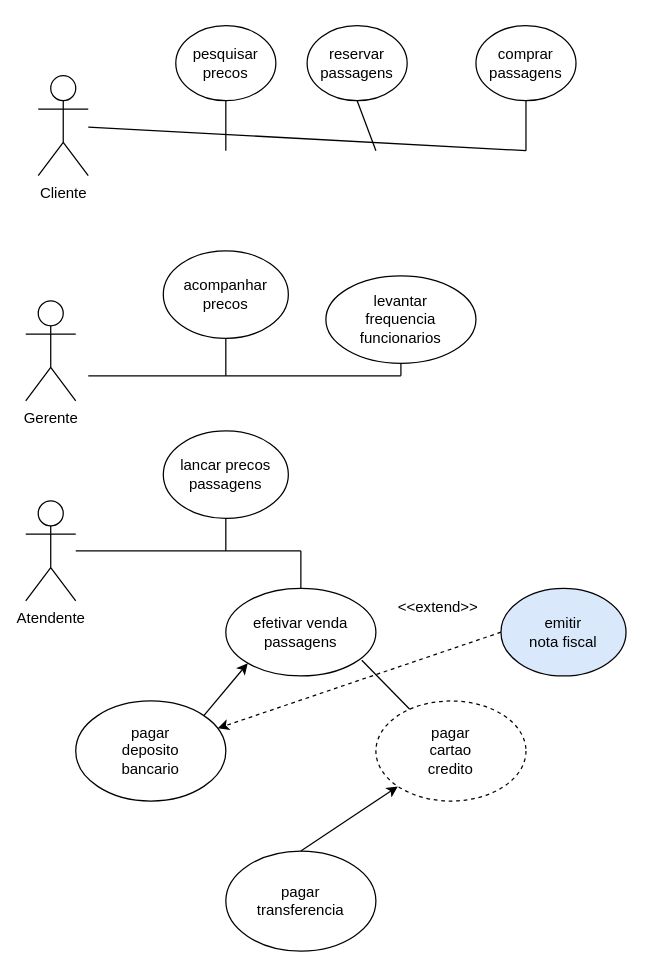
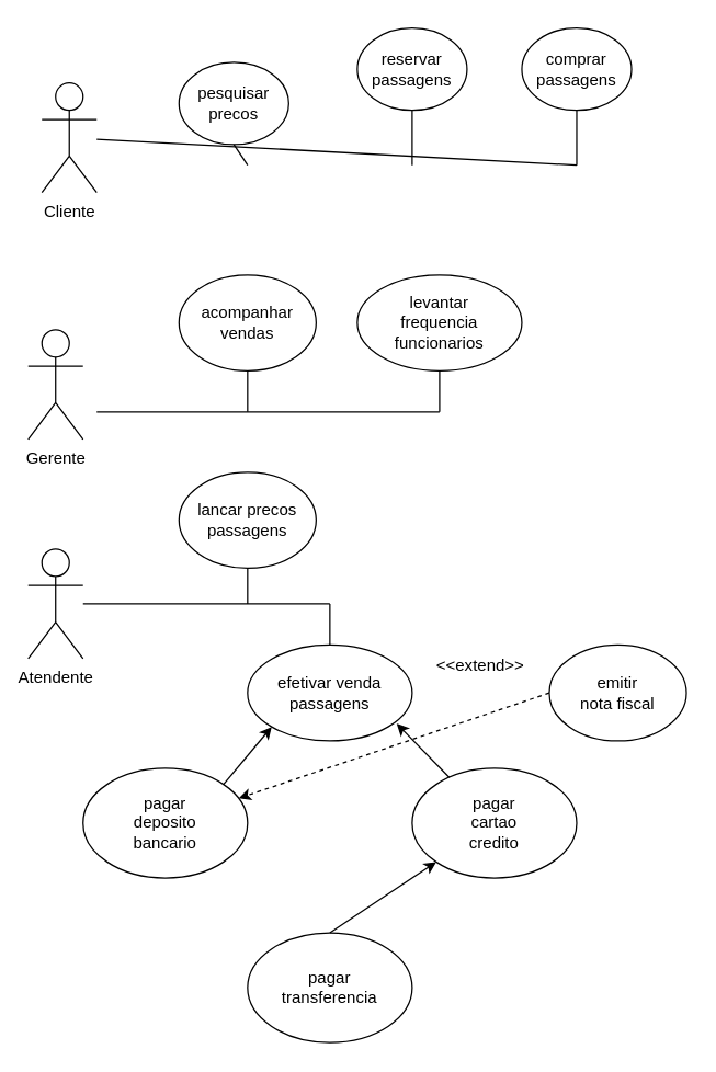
  <mxCell id="0" />
  <mxCell id="1" parent="0" />
  <mxCell id="2" value="Cliente" style="shape=umlActor;verticalLabelPosition=bottom;verticalAlign=top;html=1;outlineConnect=0;" vertex="1" parent="1"><mxGeometry x="30" y="60" width="40" height="80" as="geometry" /></mxCell>
- <mxCell id="3" value="&lt;div&gt;pesquisar&lt;/div&gt;&lt;div&gt;precos&lt;br&gt;&lt;/div&gt;" style="ellipse;whiteSpace=wrap;html=1;" vertex="1" parent="1"><mxGeometry x="140" y="20" width="80" height="60" as="geometry" /></mxCell>
- <mxCell id="4" value="&lt;div&gt;reservar&lt;/div&gt;&lt;div&gt;passagens&lt;br&gt;&lt;/div&gt;" style="ellipse;whiteSpace=wrap;html=1;" vertex="1" parent="1"><mxGeometry x="245" y="20" width="80" height="60" as="geometry" /></mxCell>
+ <mxCell id="3" value="&lt;div&gt;pesquisar&lt;/div&gt;&lt;div&gt;precos&lt;br&gt;&lt;/div&gt;" style="ellipse;whiteSpace=wrap;html=1;" vertex="1" parent="1"><mxGeometry x="130" y="45" width="80" height="60" as="geometry" /></mxCell>
+ <mxCell id="4" value="&lt;div&gt;reservar&lt;/div&gt;&lt;div&gt;passagens&lt;br&gt;&lt;/div&gt;" style="ellipse;whiteSpace=wrap;html=1;" vertex="1" parent="1"><mxGeometry x="260" y="20" width="80" height="60" as="geometry" /></mxCell>
  <mxCell id="5" value="comprar passagens" style="ellipse;whiteSpace=wrap;html=1;" vertex="1" parent="1"><mxGeometry x="380" y="20" width="80" height="60" as="geometry" /></mxCell>
  <mxCell id="6" value="" style="endArrow=none;html=1;rounded=0;" edge="1" parent="1" source="2"><mxGeometry width="50" height="50" relative="1" as="geometry"><mxPoint x="260" y="150" as="sourcePoint" /><mxPoint x="420" y="120" as="targetPoint" /></mxGeometry></mxCell>
  <mxCell id="7" value="" style="endArrow=none;html=1;rounded=0;entryX=0.5;entryY=1;entryDx=0;entryDy=0;" edge="1" parent="1" target="3"><mxGeometry width="50" height="50" relative="1" as="geometry"><mxPoint x="180" y="120" as="sourcePoint" /><mxPoint x="310" y="100" as="targetPoint" /></mxGeometry></mxCell>
  <mxCell id="8" value="" style="endArrow=none;html=1;rounded=0;entryX=0.5;entryY=1;entryDx=0;entryDy=0;" edge="1" parent="1" target="5"><mxGeometry width="50" height="50" relative="1" as="geometry"><mxPoint x="420" y="120" as="sourcePoint" /><mxPoint x="310" y="100" as="targetPoint" /></mxGeometry></mxCell>
  <mxCell id="9" value="" style="endArrow=none;html=1;rounded=0;entryX=0.5;entryY=1;entryDx=0;entryDy=0;" edge="1" parent="1" target="4"><mxGeometry width="50" height="50" relative="1" as="geometry"><mxPoint x="300" y="120" as="sourcePoint" /><mxPoint x="310" y="100" as="targetPoint" /></mxGeometry></mxCell>
  <mxCell id="10" value="Gerente" style="shape=umlActor;verticalLabelPosition=bottom;verticalAlign=top;html=1;outlineConnect=0;" vertex="1" parent="1"><mxGeometry x="20" y="240" width="40" height="80" as="geometry" /></mxCell>
- <mxCell id="11" value="&lt;div&gt;acompanhar&lt;/div&gt;&lt;div&gt;precos&lt;br&gt;&lt;/div&gt;" style="ellipse;whiteSpace=wrap;html=1;" vertex="1" parent="1"><mxGeometry x="130" y="200" width="100" height="70" as="geometry" /></mxCell>
- <mxCell id="12" value="&lt;div&gt;levantar&lt;/div&gt;&lt;div&gt;frequencia&lt;/div&gt;&lt;div&gt;funcionarios&lt;br&gt;&lt;/div&gt;" style="ellipse;whiteSpace=wrap;html=1;" vertex="1" parent="1"><mxGeometry x="260" y="220" width="120" height="70" as="geometry" /></mxCell>
+ <mxCell id="11" value="&lt;div&gt;acompanhar&lt;/div&gt;&lt;div&gt;vendas&lt;br&gt;&lt;/div&gt;" style="ellipse;whiteSpace=wrap;html=1;" vertex="1" parent="1"><mxGeometry x="130" y="200" width="100" height="70" as="geometry" /></mxCell>
+ <mxCell id="12" value="&lt;div&gt;levantar&lt;/div&gt;&lt;div&gt;frequencia&lt;/div&gt;&lt;div&gt;funcionarios&lt;br&gt;&lt;/div&gt;" style="ellipse;whiteSpace=wrap;html=1;" vertex="1" parent="1"><mxGeometry x="260" y="200" width="120" height="70" as="geometry" /></mxCell>
  <mxCell id="13" value="" style="endArrow=none;html=1;rounded=0;" edge="1" parent="1"><mxGeometry width="50" height="50" relative="1" as="geometry"><mxPoint x="70" y="300" as="sourcePoint" /><mxPoint x="320" y="300" as="targetPoint" /></mxGeometry></mxCell>
  <mxCell id="14" value="" style="endArrow=none;html=1;rounded=0;entryX=0.5;entryY=1;entryDx=0;entryDy=0;" edge="1" parent="1" target="11"><mxGeometry width="50" height="50" relative="1" as="geometry"><mxPoint x="180" y="300" as="sourcePoint" /><mxPoint x="240" y="200" as="targetPoint" /></mxGeometry></mxCell>
  <mxCell id="15" value="" style="endArrow=none;html=1;rounded=0;entryX=0.5;entryY=1;entryDx=0;entryDy=0;" edge="1" parent="1" target="12"><mxGeometry width="50" height="50" relative="1" as="geometry"><mxPoint x="320" y="300" as="sourcePoint" /><mxPoint x="240" y="200" as="targetPoint" /></mxGeometry></mxCell>
  <mxCell id="16" value="Atendente" style="shape=umlActor;verticalLabelPosition=bottom;verticalAlign=top;html=1;outlineConnect=0;" vertex="1" parent="1"><mxGeometry x="20" y="400" width="40" height="80" as="geometry" /></mxCell>
  <mxCell id="17" value="&lt;div&gt;lancar precos&lt;/div&gt;&lt;div&gt;passagens&lt;br&gt;&lt;/div&gt;" style="ellipse;whiteSpace=wrap;html=1;" vertex="1" parent="1"><mxGeometry x="130" y="344" width="100" height="70" as="geometry" /></mxCell>
  <mxCell id="18" value="&lt;div&gt;efetivar venda&lt;/div&gt;&lt;div&gt;passagens&lt;br&gt;&lt;/div&gt;" style="ellipse;whiteSpace=wrap;html=1;" vertex="1" parent="1"><mxGeometry x="180" y="470" width="120" height="70" as="geometry" /></mxCell>
  <mxCell id="19" value="" style="endArrow=none;html=1;rounded=0;" edge="1" parent="1" source="16"><mxGeometry width="50" height="50" relative="1" as="geometry"><mxPoint x="230" y="430" as="sourcePoint" /><mxPoint x="240" y="440" as="targetPoint" /></mxGeometry></mxCell>
  <mxCell id="20" value="" style="endArrow=none;html=1;rounded=0;exitX=0.5;exitY=0;exitDx=0;exitDy=0;" edge="1" parent="1" source="18"><mxGeometry width="50" height="50" relative="1" as="geometry"><mxPoint x="230" y="460" as="sourcePoint" /><mxPoint x="240" y="440" as="targetPoint" /></mxGeometry></mxCell>
  <mxCell id="21" value="" style="endArrow=none;html=1;rounded=0;entryX=0.5;entryY=1;entryDx=0;entryDy=0;" edge="1" parent="1" target="17"><mxGeometry width="50" height="50" relative="1" as="geometry"><mxPoint x="180" y="440" as="sourcePoint" /><mxPoint x="180" y="410" as="targetPoint" /></mxGeometry></mxCell>
- <mxCell id="22" value="&lt;div&gt;emitir&lt;/div&gt;&lt;div&gt;nota fiscal&lt;br&gt;&lt;/div&gt;" style="ellipse;whiteSpace=wrap;html=1;fillColor=#dae8fc;" vertex="1" parent="1"><mxGeometry x="400" y="470" width="100" height="70" as="geometry" /></mxCell>
+ <mxCell id="22" value="&lt;div&gt;emitir&lt;/div&gt;&lt;div&gt;nota fiscal&lt;br&gt;&lt;/div&gt;" style="ellipse;whiteSpace=wrap;html=1;" vertex="1" parent="1"><mxGeometry x="400" y="470" width="100" height="70" as="geometry" /></mxCell>
  <mxCell id="23" value="" style="endArrow=classic;html=1;rounded=0;exitX=0;exitY=0.5;exitDx=0;exitDy=0;dashed=1;" edge="1" parent="1" source="22" target="25"><mxGeometry width="50" height="50" relative="1" as="geometry"><mxPoint x="250" y="440" as="sourcePoint" /><mxPoint x="300" y="390" as="targetPoint" /></mxGeometry></mxCell>
  <mxCell id="24" value="&amp;lt;&amp;lt;extend&amp;gt;&amp;gt;" style="text;html=1;align=center;verticalAlign=middle;whiteSpace=wrap;rounded=0;" vertex="1" parent="1"><mxGeometry x="320" y="470" width="60" height="30" as="geometry" /></mxCell>
  <mxCell id="25" value="&lt;div&gt;pagar&lt;/div&gt;&lt;div&gt;deposito&lt;/div&gt;&lt;div&gt;bancario&lt;br&gt;&lt;/div&gt;" style="ellipse;whiteSpace=wrap;html=1;" vertex="1" parent="1"><mxGeometry x="60" y="560" width="120" height="80" as="geometry" /></mxCell>
- <mxCell id="26" value="&lt;div&gt;pagar&lt;/div&gt;&lt;div&gt;cartao&lt;/div&gt;&lt;div&gt;credito&lt;br&gt;&lt;/div&gt;" style="ellipse;whiteSpace=wrap;html=1;dashed=1;" vertex="1" parent="1"><mxGeometry x="300" y="560" width="120" height="80" as="geometry" /></mxCell>
+ <mxCell id="26" value="&lt;div&gt;pagar&lt;/div&gt;&lt;div&gt;cartao&lt;/div&gt;&lt;div&gt;credito&lt;br&gt;&lt;/div&gt;" style="ellipse;whiteSpace=wrap;html=1;" vertex="1" parent="1"><mxGeometry x="300" y="560" width="120" height="80" as="geometry" /></mxCell>
  <mxCell id="27" value="&lt;div&gt;pagar&lt;/div&gt;&lt;div&gt;transferencia&lt;br&gt;&lt;/div&gt;" style="ellipse;whiteSpace=wrap;html=1;" vertex="1" parent="1"><mxGeometry x="180" y="680" width="120" height="80" as="geometry" /></mxCell>
  <mxCell id="28" value="" style="endArrow=classic;html=1;rounded=0;exitX=0.5;exitY=0;exitDx=0;exitDy=0;" edge="1" parent="1" source="27" target="26"><mxGeometry width="50" height="50" relative="1" as="geometry"><mxPoint x="250" y="630" as="sourcePoint" /><mxPoint x="300" y="580" as="targetPoint" /></mxGeometry></mxCell>
  <mxCell id="29" value="" style="endArrow=classic;html=1;rounded=0;entryX=0;entryY=1;entryDx=0;entryDy=0;exitX=1;exitY=0;exitDx=0;exitDy=0;" edge="1" parent="1" source="25" target="18"><mxGeometry width="50" height="50" relative="1" as="geometry"><mxPoint x="240" y="630" as="sourcePoint" /><mxPoint x="290" y="580" as="targetPoint" /></mxGeometry></mxCell>
- <mxCell id="30" value="" style="endArrow=none;html=1;rounded=0;entryX=0.906;entryY=0.82;entryDx=0;entryDy=0;entryPerimeter=0;" edge="1" parent="1" source="26" target="18"><mxGeometry width="50" height="50" relative="1" as="geometry"><mxPoint x="240" y="630" as="sourcePoint" /><mxPoint x="290" y="580" as="targetPoint" /></mxGeometry></mxCell>
+ <mxCell id="30" value="" style="endArrow=classic;html=1;rounded=0;entryX=0.906;entryY=0.82;entryDx=0;entryDy=0;entryPerimeter=0;" edge="1" parent="1" source="26" target="18"><mxGeometry width="50" height="50" relative="1" as="geometry"><mxPoint x="240" y="630" as="sourcePoint" /><mxPoint x="290" y="580" as="targetPoint" /></mxGeometry></mxCell>
